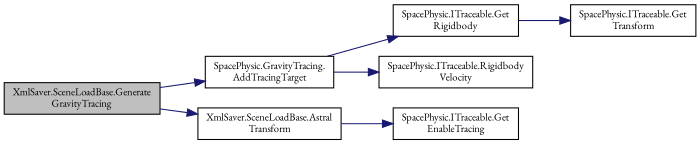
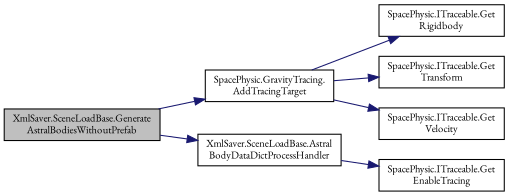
  digraph {
    fontname="EB Garamond"
    rankdir=LR
    node [color=black fillcolor=white fontname="EB Garamond" fontsize=10 shape=record style=filled]
    edge [color=midnightblue fontname="EB Garamond" fontsize=10 labelfontname=Helvetica labelfontsize=10 style=solid]
-   n1 [fillcolor=grey75 fontcolor=black height=0.2 label="XmlSaver.SceneLoadBase.Generate\lGravityTracing" width=0.4]
+   n1 [fillcolor=grey75 fontcolor=black height=0.2 label="XmlSaver.SceneLoadBase.Generate\lAstralBodiesWithoutPrefab" width=0.4]
    n2 [height=0.2 label="SpacePhysic.GravityTracing.\lAddTracingTarget" width=0.4]
-   n3 [height=0.2 label="XmlSaver.SceneLoadBase.Astral\lTransform" width=0.4]
+   n3 [height=0.2 label="XmlSaver.SceneLoadBase.Astral\lBodyDataDictProcessHandler" width=0.4]
    n4 [height=0.2 label="SpacePhysic.ITraceable.Get\lRigidbody" width=0.4]
    n5 [height=0.2 label="SpacePhysic.ITraceable.Get\lTransform" width=0.4]
-   n6 [height=0.2 label="SpacePhysic.ITraceable.Rigidbody\lVelocity" width=0.4]
+   n6 [height=0.2 label="SpacePhysic.ITraceable.Get\lVelocity" width=0.4]
    n7 [height=0.2 label="SpacePhysic.ITraceable.Get\lEnableTracing" width=0.4]
    n1 -> n2
    n1 -> n3
    n2 -> n4
-   n4 -> n5
+   n2 -> n5
    n2 -> n6
    n3 -> n7
  }
